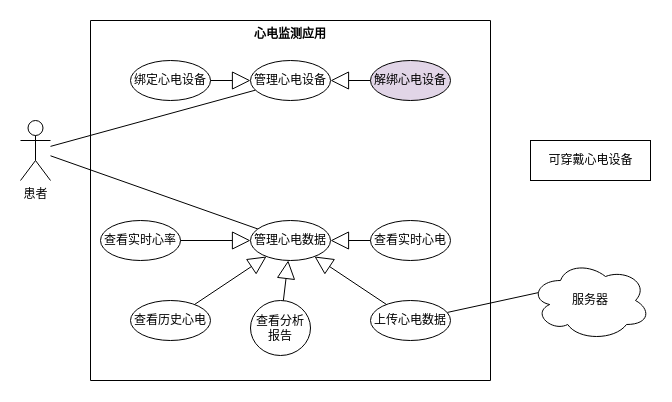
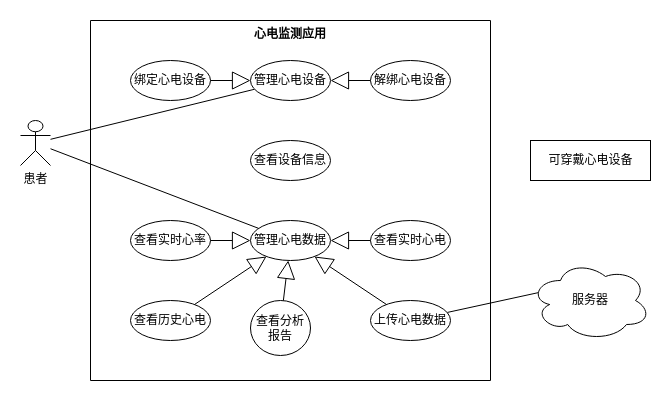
  <mxCell id="0" />
  <mxCell id="1" parent="0" />
  <mxCell id="2" style="edgeStyle=none;rounded=0;orthogonalLoop=1;jettySize=auto;html=1;endArrow=none;endFill=0;" parent="1" source="4" target="9" edge="1"><mxGeometry relative="1" as="geometry" /></mxCell>
  <mxCell id="3" style="edgeStyle=none;rounded=0;orthogonalLoop=1;jettySize=auto;html=1;endArrow=none;endFill=0;" parent="1" source="4" target="10" edge="1"><mxGeometry relative="1" as="geometry" /></mxCell>
- <mxCell id="4" value="患者" style="shape=umlActor;verticalLabelPosition=bottom;verticalAlign=top;html=1;outlineConnect=0;" parent="1" vertex="1"><mxGeometry x="20" y="120" width="30" height="60" as="geometry" /></mxCell>
+ <mxCell id="4" value="患者" style="shape=umlActor;verticalLabelPosition=bottom;verticalAlign=top;html=1;outlineConnect=0;" parent="1" vertex="1"><mxGeometry x="20" y="120" width="30" height="45" as="geometry" /></mxCell>
  <mxCell id="5" style="edgeStyle=none;rounded=0;orthogonalLoop=1;jettySize=auto;html=1;endArrow=none;endFill=0;exitX=0.07;exitY=0.4;exitDx=0;exitDy=0;exitPerimeter=0;" parent="1" source="6" target="20" edge="1"><mxGeometry relative="1" as="geometry" /></mxCell>
  <mxCell id="6" value="服务器" style="ellipse;shape=cloud;whiteSpace=wrap;html=1;" parent="1" vertex="1"><mxGeometry x="530" y="260" width="120" height="80" as="geometry" /></mxCell>
  <mxCell id="7" value="" style="swimlane;startSize=0;" parent="1" vertex="1"><mxGeometry x="90" y="20" width="400" height="360" as="geometry" /></mxCell>
  <mxCell id="8" value="心电监测应用" style="text;align=center;fontStyle=1;verticalAlign=middle;spacingLeft=3;spacingRight=3;strokeColor=none;rotatable=0;points=[[0,0.5],[1,0.5]];portConstraint=eastwest;" parent="7" vertex="1"><mxGeometry x="160" width="80" height="26" as="geometry" /></mxCell>
  <mxCell id="9" value="管理心电设备" style="ellipse;whiteSpace=wrap;html=1;" parent="7" vertex="1"><mxGeometry x="160" y="40" width="80" height="40" as="geometry" /></mxCell>
  <mxCell id="10" value="管理心电数据" style="ellipse;whiteSpace=wrap;html=1;" parent="7" vertex="1"><mxGeometry x="160" y="200" width="80" height="40" as="geometry" /></mxCell>
  <mxCell id="11" value="绑定心电设备" style="ellipse;whiteSpace=wrap;html=1;" parent="7" vertex="1"><mxGeometry x="40" y="40" width="80" height="40" as="geometry" /></mxCell>
- <mxCell id="12" value="解绑心电设备" style="ellipse;whiteSpace=wrap;html=1;fillColor=#e1d5e7;" parent="7" vertex="1"><mxGeometry x="280" y="40" width="80" height="40" as="geometry" /></mxCell>
+ <mxCell id="12" value="解绑心电设备" style="ellipse;whiteSpace=wrap;html=1;" parent="7" vertex="1"><mxGeometry x="280" y="40" width="80" height="40" as="geometry" /></mxCell>
+ <mxCell id="13" value="查看设备信息" style="ellipse;whiteSpace=wrap;html=1;" parent="7" vertex="1"><mxGeometry x="160" y="120" width="80" height="40" as="geometry" /></mxCell>
  <mxCell id="14" value="" style="endArrow=block;endSize=16;endFill=0;html=1;rounded=0;" parent="7" source="11" target="9" edge="1"><mxGeometry width="160" relative="1" as="geometry"><mxPoint x="170" y="250" as="sourcePoint" /><mxPoint x="330" y="250" as="targetPoint" /></mxGeometry></mxCell>
  <mxCell id="15" value="" style="endArrow=block;endSize=16;endFill=0;html=1;rounded=0;" parent="7" source="12" target="9" edge="1"><mxGeometry width="160" relative="1" as="geometry"><mxPoint x="123.52" y="419.087" as="sourcePoint" /><mxPoint x="176.718" y="401.094" as="targetPoint" /></mxGeometry></mxCell>
  <mxCell id="16" value="查看实时心电" style="ellipse;whiteSpace=wrap;html=1;" parent="7" vertex="1"><mxGeometry x="280" y="200" width="80" height="40" as="geometry" /></mxCell>
  <mxCell id="17" value="" style="endArrow=block;endSize=16;endFill=0;html=1;rounded=0;" parent="7" source="16" target="10" edge="1"><mxGeometry width="160" relative="1" as="geometry"><mxPoint x="130" y="150" as="sourcePoint" /><mxPoint x="170" y="150" as="targetPoint" /></mxGeometry></mxCell>
  <mxCell id="18" value="查看分析报告" style="ellipse;whiteSpace=wrap;html=1;" parent="7" vertex="1"><mxGeometry x="160" y="280" width="60" height="55" as="geometry" /></mxCell>
  <mxCell id="19" value="" style="endArrow=block;endSize=16;endFill=0;html=1;rounded=0;" parent="7" source="18" target="10" edge="1"><mxGeometry width="160" relative="1" as="geometry"><mxPoint x="90" y="-50" as="sourcePoint" /><mxPoint x="296.0" y="284.0" as="targetPoint" /></mxGeometry></mxCell>
  <mxCell id="20" value="上传心电数据" style="ellipse;whiteSpace=wrap;html=1;" parent="7" vertex="1"><mxGeometry x="280" y="280" width="80" height="40" as="geometry" /></mxCell>
  <mxCell id="21" value="" style="endArrow=block;endSize=16;endFill=0;html=1;rounded=0;" parent="7" source="20" target="10" edge="1"><mxGeometry width="160" relative="1" as="geometry"><mxPoint x="50" y="-250" as="sourcePoint" /><mxPoint x="320" y="280" as="targetPoint" /></mxGeometry></mxCell>
- <mxCell id="22" value="查看实时心率" style="ellipse;whiteSpace=wrap;html=1;" parent="7" vertex="1"><mxGeometry x="10" y="200" width="80" height="40" as="geometry" /></mxCell>
+ <mxCell id="22" value="查看实时心率" style="ellipse;whiteSpace=wrap;html=1;" parent="7" vertex="1"><mxGeometry x="40" y="200" width="80" height="40" as="geometry" /></mxCell>
  <mxCell id="23" value="" style="endArrow=block;endSize=16;endFill=0;html=1;rounded=0;" parent="7" source="22" target="10" edge="1"><mxGeometry width="160" relative="1" as="geometry"><mxPoint x="210" y="290" as="sourcePoint" /><mxPoint x="210" y="250" as="targetPoint" /></mxGeometry></mxCell>
  <mxCell id="24" value="查看历史心电" style="ellipse;whiteSpace=wrap;html=1;" parent="7" vertex="1"><mxGeometry x="40" y="280" width="80" height="40" as="geometry" /></mxCell>
  <mxCell id="25" value="" style="endArrow=block;endSize=16;endFill=0;html=1;rounded=0;" parent="7" source="24" target="10" edge="1"><mxGeometry width="160" relative="1" as="geometry"><mxPoint x="210" y="290" as="sourcePoint" /><mxPoint x="210" y="250" as="targetPoint" /></mxGeometry></mxCell>
  <mxCell id="26" value="&lt;span style=&quot;&quot;&gt;可穿戴心电设备&lt;/span&gt;" style="html=1;" parent="1" vertex="1"><mxGeometry x="530" y="140" width="120" height="40" as="geometry" /></mxCell>
